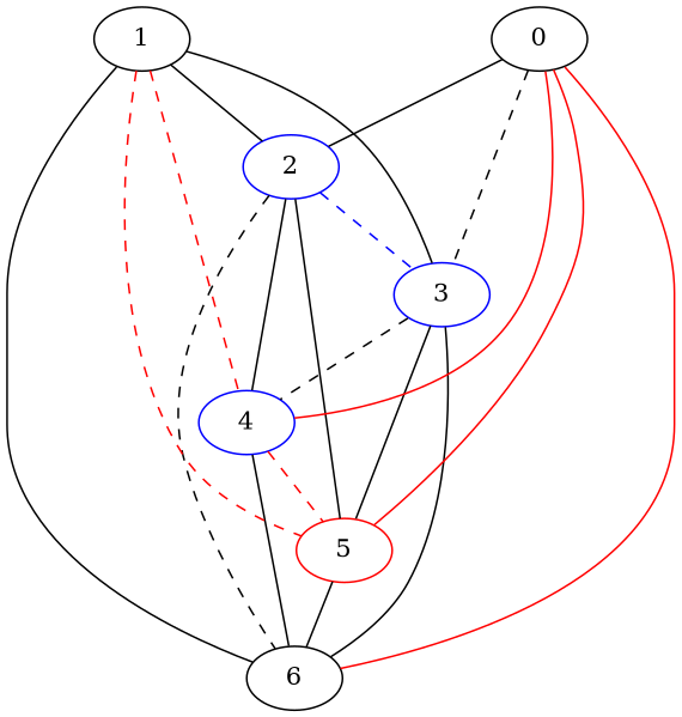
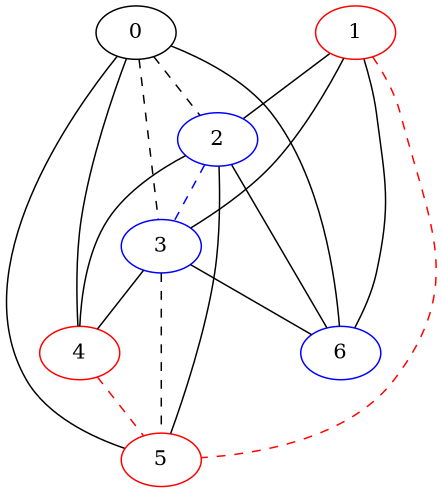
  graph {
    node [color=red]
    3 [color=blue]
    5
-   4 [color=blue]
-   6 [color=""]
+   4
+   6 [color=blue]
    2 [color=blue]
-   1 [color=black]
+   1
    0 [color=""]
-   3 -- 5
-   3 -- 4 [style=dashed]
+   3 -- 5 [style=dashed]
+   3 -- 4
    3 -- 6
-   5 -- 6
    4 -- 5 [color=red style=dashed]
-   4 -- 6
    2 -- 3 [color=blue style=dashed]
    2 -- 5
    2 -- 4
-   2 -- 6 [style=dashed]
+   2 -- 6
    1 -- 3
    1 -- 5 [color=red style=dashed]
-   1 -- 4 [color=red style=dashed]
    1 -- 6
    1 -- 2
    0 -- 3 [style=dashed]
-   0 -- 5 [color=red]
-   0 -- 4 [color=red]
-   0 -- 6 [color=red]
-   0 -- 2
+   0 -- 5
+   0 -- 4
+   0 -- 6
+   0 -- 2 [style=dashed]
  }
